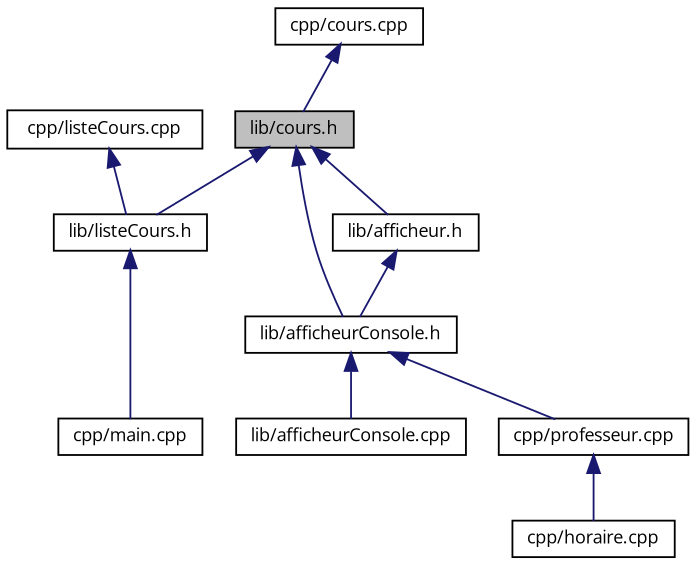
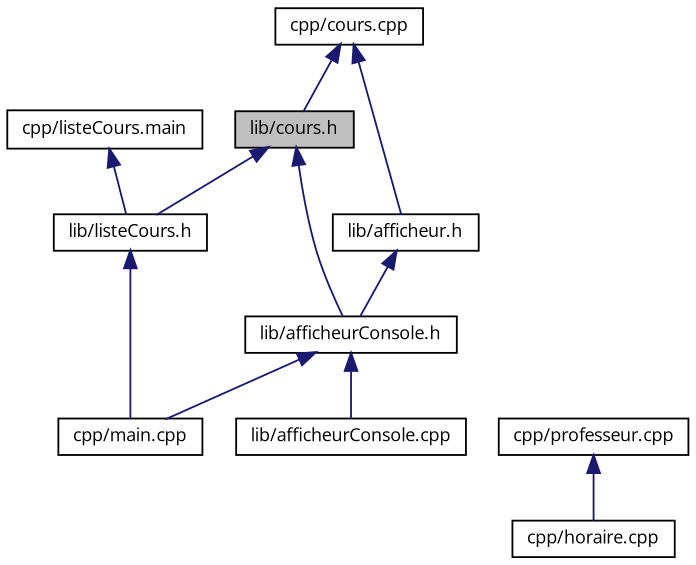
  digraph {
    fontname="Open Sans"
    node [color=black fillcolor=white fontname="Open Sans" fontsize=10 shape=record style=filled]
    edge [color=midnightblue dir=back fontname="Open Sans" fontsize=10 labelfontname=Helvetica labelfontsize=10 style=solid]
    n1 [fillcolor=grey75 fontcolor=black height=0.2 label="lib/cours.h" width=0.4]
    n2 [height=0.2 label="lib/afficheur.h" width=0.4]
    n3 [height=0.2 label="lib/afficheurConsole.h" width=0.4]
    n4 [height=0.2 label="lib/listeCours.h" width=0.4]
    n5 [height=0.2 label="lib/afficheurConsole.cpp" width=0.4]
    n6 [height=0.2 label="cpp/professeur.cpp" width=0.4]
    n7 [height=0.2 label="cpp/cours.cpp" width=0.4]
    n8 [height=0.2 label="cpp/main.cpp" width=0.4]
    n9 [height=0.2 label="cpp/horaire.cpp" width=0.4]
-   n10 [height=0.2 label="cpp/listeCours.cpp" width=0.4]
-   n1 -> n2
+   n10 [height=0.2 label="cpp/listeCours.main" width=0.4]
+   n7 -> n2
    n1 -> n3
    n1 -> n4
    n2 -> n3
    n3 -> n5
-   n3 -> n6
+   n3 -> n8
    n4 -> n8
    n6 -> n9
    n7 -> n1
    n10 -> n4
  }
